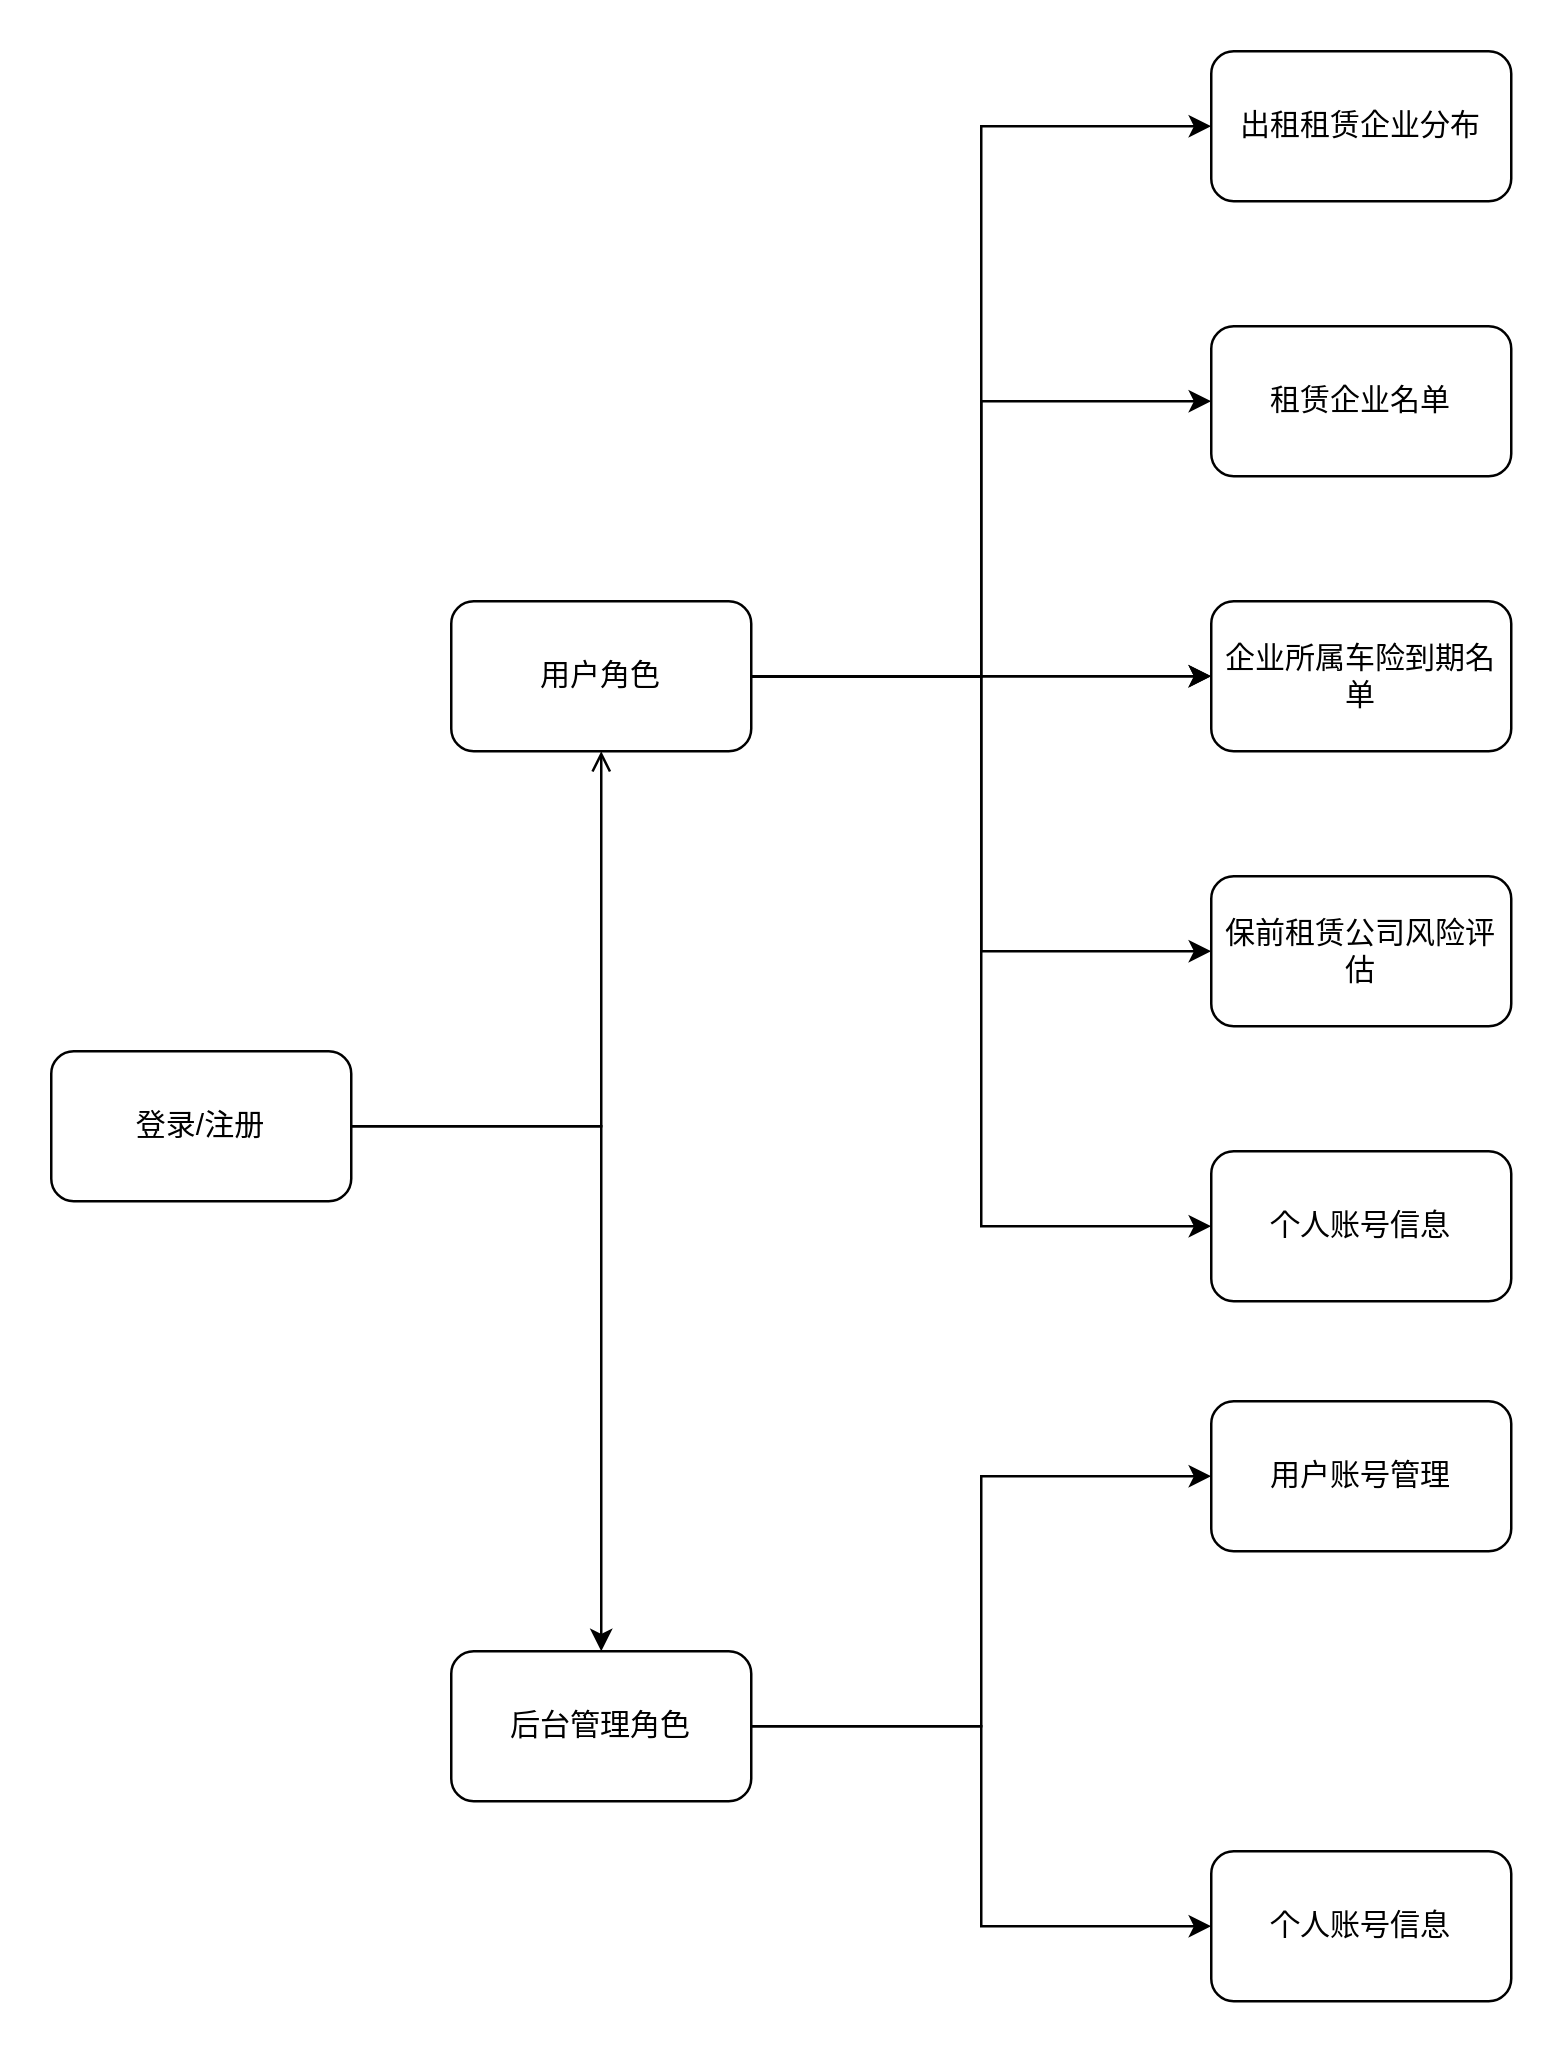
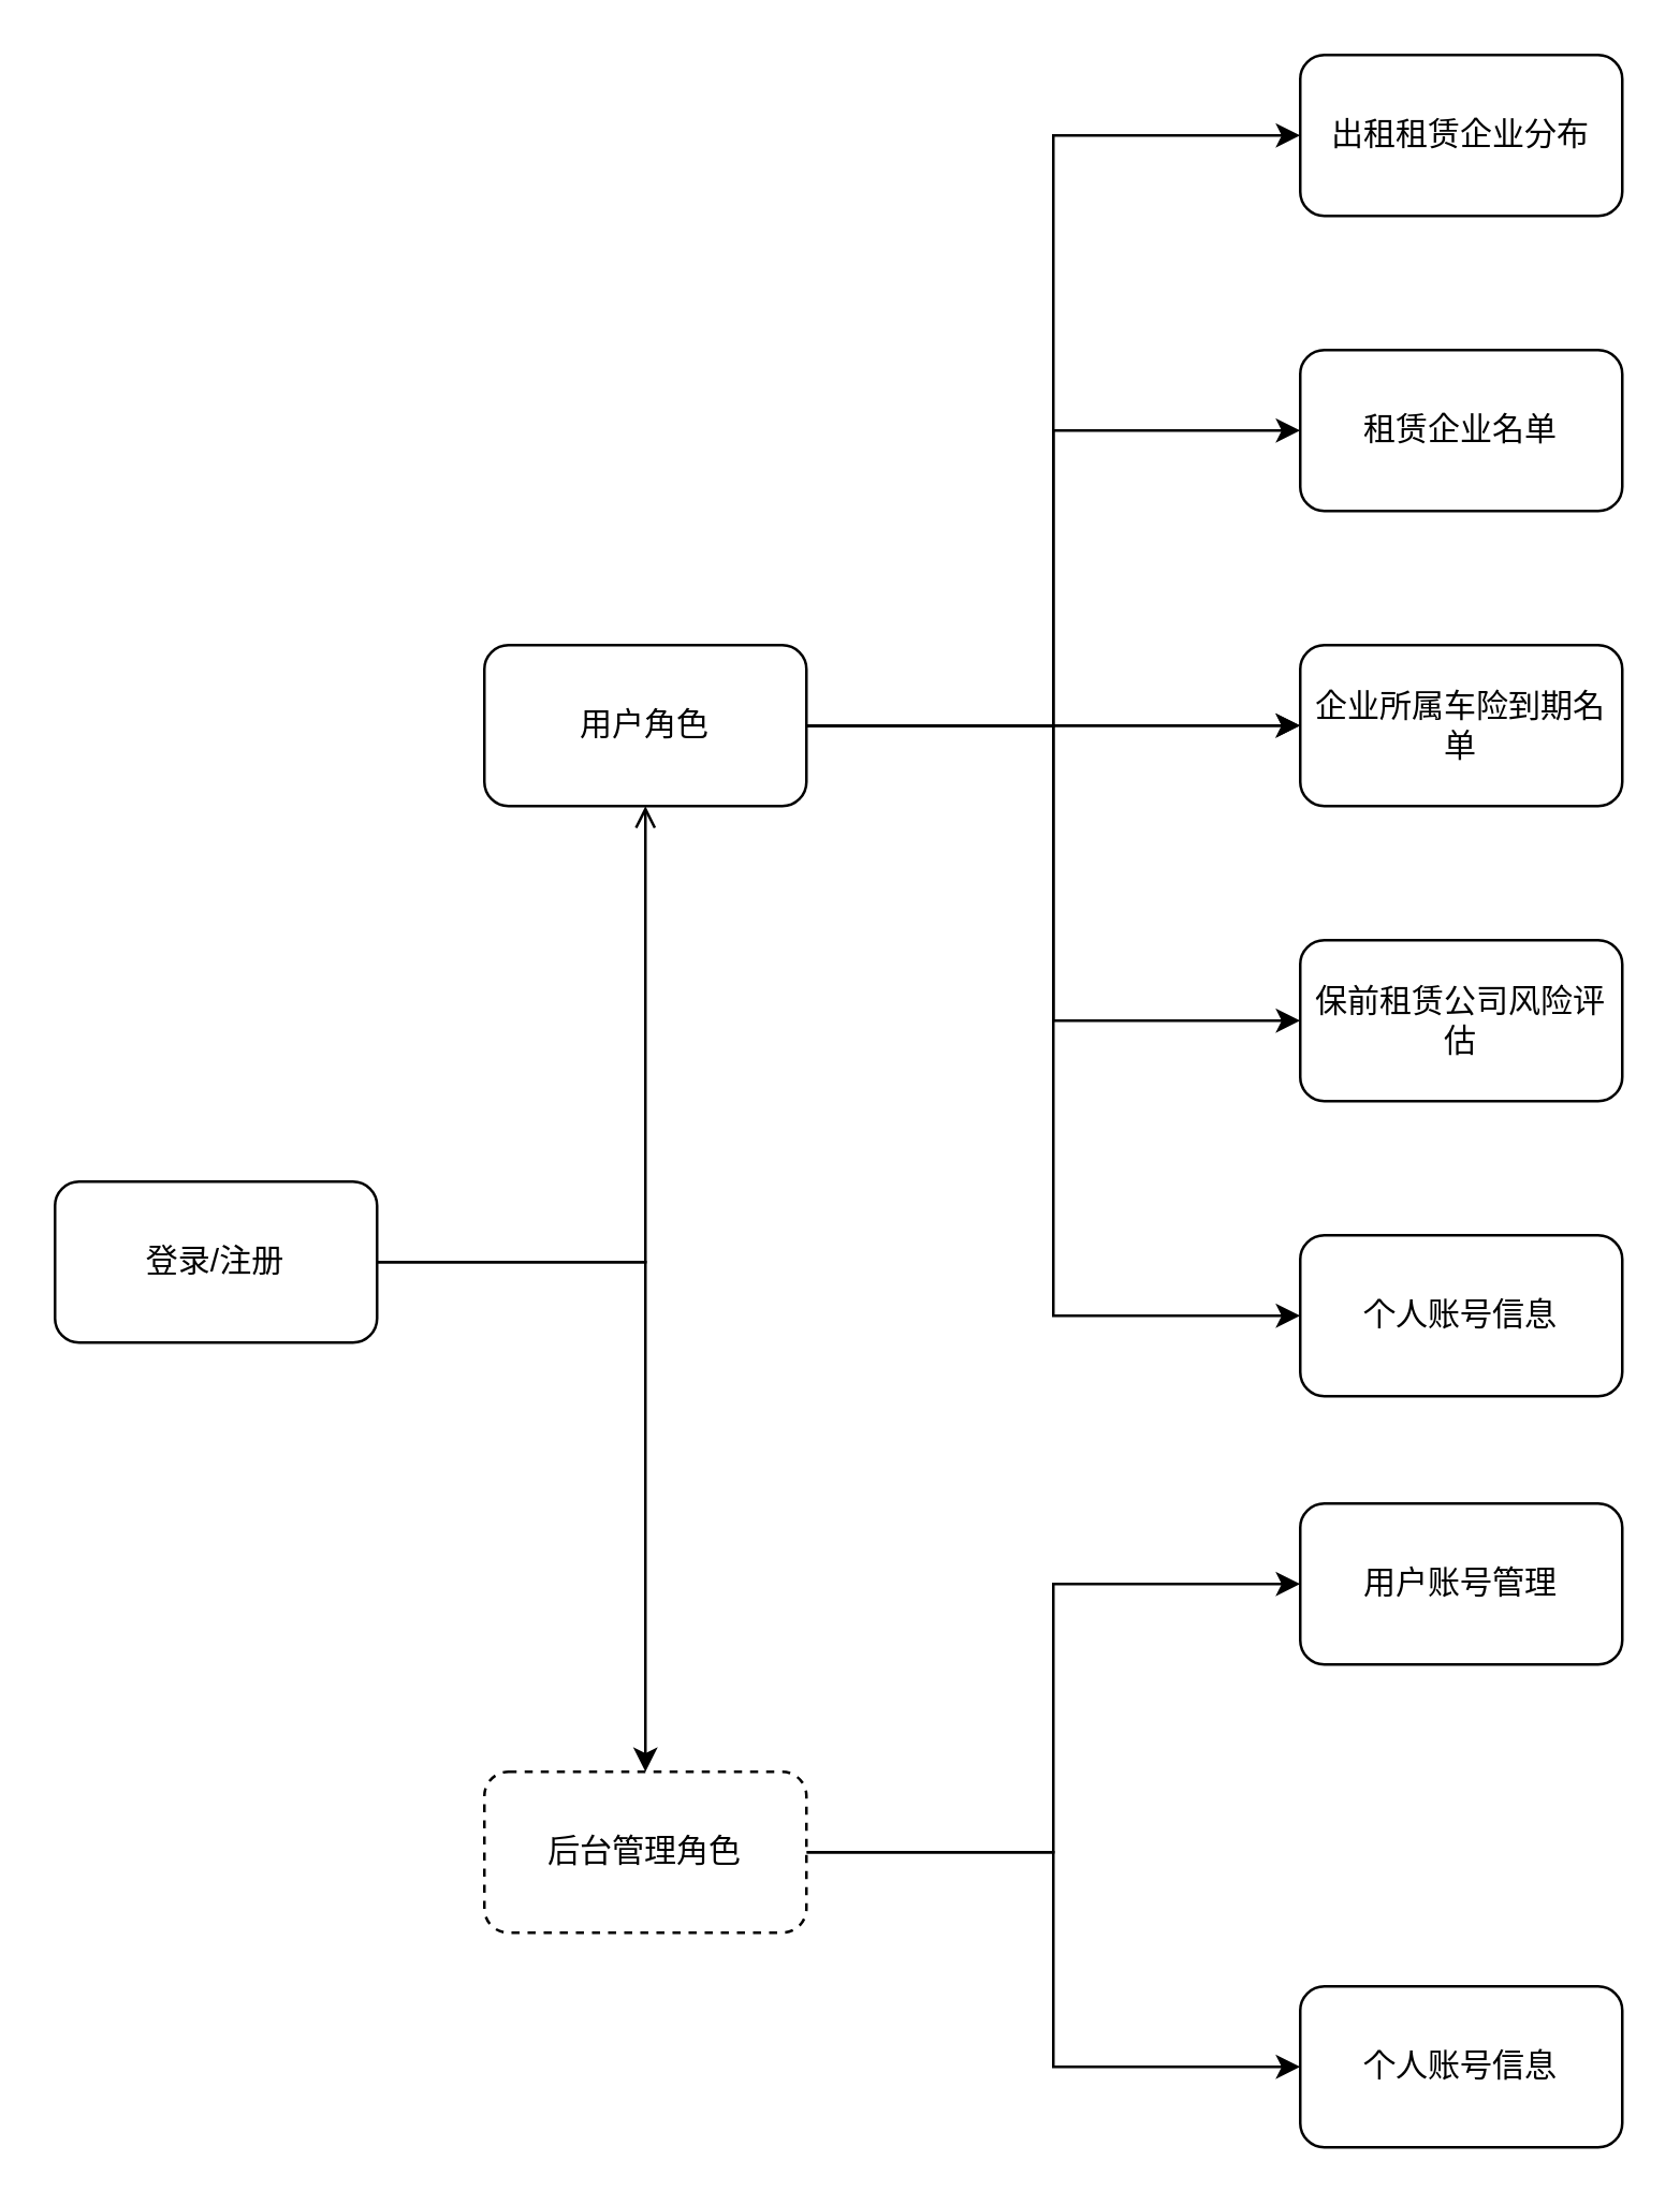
  <mxCell id="0" />
  <mxCell id="1" parent="0" />
  <mxCell id="2" value="" style="edgeStyle=orthogonalEdgeStyle;rounded=0;orthogonalLoop=1;jettySize=auto;html=1;endArrow=open;" edge="1" parent="1" source="4" target="10"><mxGeometry relative="1" as="geometry" /></mxCell>
  <mxCell id="3" value="" style="edgeStyle=orthogonalEdgeStyle;rounded=0;orthogonalLoop=1;jettySize=auto;html=1;" edge="1" parent="1" source="4" target="13"><mxGeometry relative="1" as="geometry" /></mxCell>
- <mxCell id="4" value="登录/注册" style="rounded=1;whiteSpace=wrap;html=1;" vertex="1" parent="1"><mxGeometry x="20" y="420" width="120" height="60" as="geometry" /></mxCell>
+ <mxCell id="4" value="登录/注册" style="rounded=1;whiteSpace=wrap;html=1;" vertex="1" parent="1"><mxGeometry x="20" y="440" width="120" height="60" as="geometry" /></mxCell>
  <mxCell id="5" style="edgeStyle=orthogonalEdgeStyle;rounded=0;orthogonalLoop=1;jettySize=auto;html=1;exitX=1;exitY=0.5;exitDx=0;exitDy=0;entryX=0;entryY=0.5;entryDx=0;entryDy=0;" edge="1" parent="1" source="10" target="14"><mxGeometry relative="1" as="geometry" /></mxCell>
  <mxCell id="6" style="edgeStyle=orthogonalEdgeStyle;rounded=0;orthogonalLoop=1;jettySize=auto;html=1;exitX=1;exitY=0.5;exitDx=0;exitDy=0;entryX=0;entryY=0.5;entryDx=0;entryDy=0;" edge="1" parent="1" source="10" target="19"><mxGeometry relative="1" as="geometry" /></mxCell>
  <mxCell id="7" style="edgeStyle=orthogonalEdgeStyle;rounded=0;orthogonalLoop=1;jettySize=auto;html=1;exitX=1;exitY=0.5;exitDx=0;exitDy=0;entryX=0;entryY=0.5;entryDx=0;entryDy=0;" edge="1" parent="1" source="10" target="16"><mxGeometry relative="1" as="geometry" /></mxCell>
  <mxCell id="8" style="edgeStyle=orthogonalEdgeStyle;rounded=0;orthogonalLoop=1;jettySize=auto;html=1;exitX=1;exitY=0.5;exitDx=0;exitDy=0;entryX=0;entryY=0.5;entryDx=0;entryDy=0;" edge="1" parent="1" source="10" target="17"><mxGeometry relative="1" as="geometry" /></mxCell>
  <mxCell id="9" style="edgeStyle=orthogonalEdgeStyle;rounded=0;orthogonalLoop=1;jettySize=auto;html=1;exitX=1;exitY=0.5;exitDx=0;exitDy=0;entryX=0;entryY=0.5;entryDx=0;entryDy=0;" edge="1" parent="1" source="10" target="15"><mxGeometry relative="1" as="geometry" /></mxCell>
  <mxCell id="10" value="用户角色" style="rounded=1;whiteSpace=wrap;html=1;" vertex="1" parent="1"><mxGeometry x="180" y="240" width="120" height="60" as="geometry" /></mxCell>
  <mxCell id="11" style="edgeStyle=orthogonalEdgeStyle;rounded=0;orthogonalLoop=1;jettySize=auto;html=1;exitX=1;exitY=0.5;exitDx=0;exitDy=0;entryX=0;entryY=0.5;entryDx=0;entryDy=0;" edge="1" parent="1" source="13" target="20"><mxGeometry relative="1" as="geometry" /></mxCell>
  <mxCell id="12" style="edgeStyle=orthogonalEdgeStyle;rounded=0;orthogonalLoop=1;jettySize=auto;html=1;exitX=1;exitY=0.5;exitDx=0;exitDy=0;entryX=0;entryY=0.5;entryDx=0;entryDy=0;" edge="1" parent="1" source="13" target="21"><mxGeometry relative="1" as="geometry" /></mxCell>
- <mxCell id="13" value="后台管理角色" style="rounded=1;whiteSpace=wrap;html=1;" vertex="1" parent="1"><mxGeometry x="180" y="660" width="120" height="60" as="geometry" /></mxCell>
+ <mxCell id="13" value="后台管理角色" style="rounded=1;whiteSpace=wrap;html=1;dashed=1;" vertex="1" parent="1"><mxGeometry x="180" y="660" width="120" height="60" as="geometry" /></mxCell>
  <mxCell id="14" value="出租租赁企业分布" style="rounded=1;whiteSpace=wrap;html=1;" vertex="1" parent="1"><mxGeometry x="484" y="20" width="120" height="60" as="geometry" /></mxCell>
  <mxCell id="15" value="租赁企业名单" style="rounded=1;whiteSpace=wrap;html=1;" vertex="1" parent="1"><mxGeometry x="484" y="130" width="120" height="60" as="geometry" /></mxCell>
  <mxCell id="16" value="保前租赁公司风险评估" style="rounded=1;whiteSpace=wrap;html=1;" vertex="1" parent="1"><mxGeometry x="484" y="350" width="120" height="60" as="geometry" /></mxCell>
  <mxCell id="17" value="个人账号信息" style="rounded=1;whiteSpace=wrap;html=1;" vertex="1" parent="1"><mxGeometry x="484" y="460" width="120" height="60" as="geometry" /></mxCell>
  <mxCell id="18" value="" style="edgeStyle=orthogonalEdgeStyle;rounded=0;orthogonalLoop=1;jettySize=auto;html=1;" edge="1" parent="1" source="10" target="19"><mxGeometry relative="1" as="geometry"><mxPoint x="300" y="270" as="sourcePoint" /><mxPoint x="544" y="170" as="targetPoint" /></mxGeometry></mxCell>
  <mxCell id="19" value="企业所属车险到期名单" style="rounded=1;whiteSpace=wrap;html=1;" vertex="1" parent="1"><mxGeometry x="484" y="240" width="120" height="60" as="geometry" /></mxCell>
  <mxCell id="20" value="用户账号管理" style="rounded=1;whiteSpace=wrap;html=1;" vertex="1" parent="1"><mxGeometry x="484" y="560" width="120" height="60" as="geometry" /></mxCell>
  <mxCell id="21" value="个人账号信息" style="rounded=1;whiteSpace=wrap;html=1;" vertex="1" parent="1"><mxGeometry x="484" y="740" width="120" height="60" as="geometry" /></mxCell>
